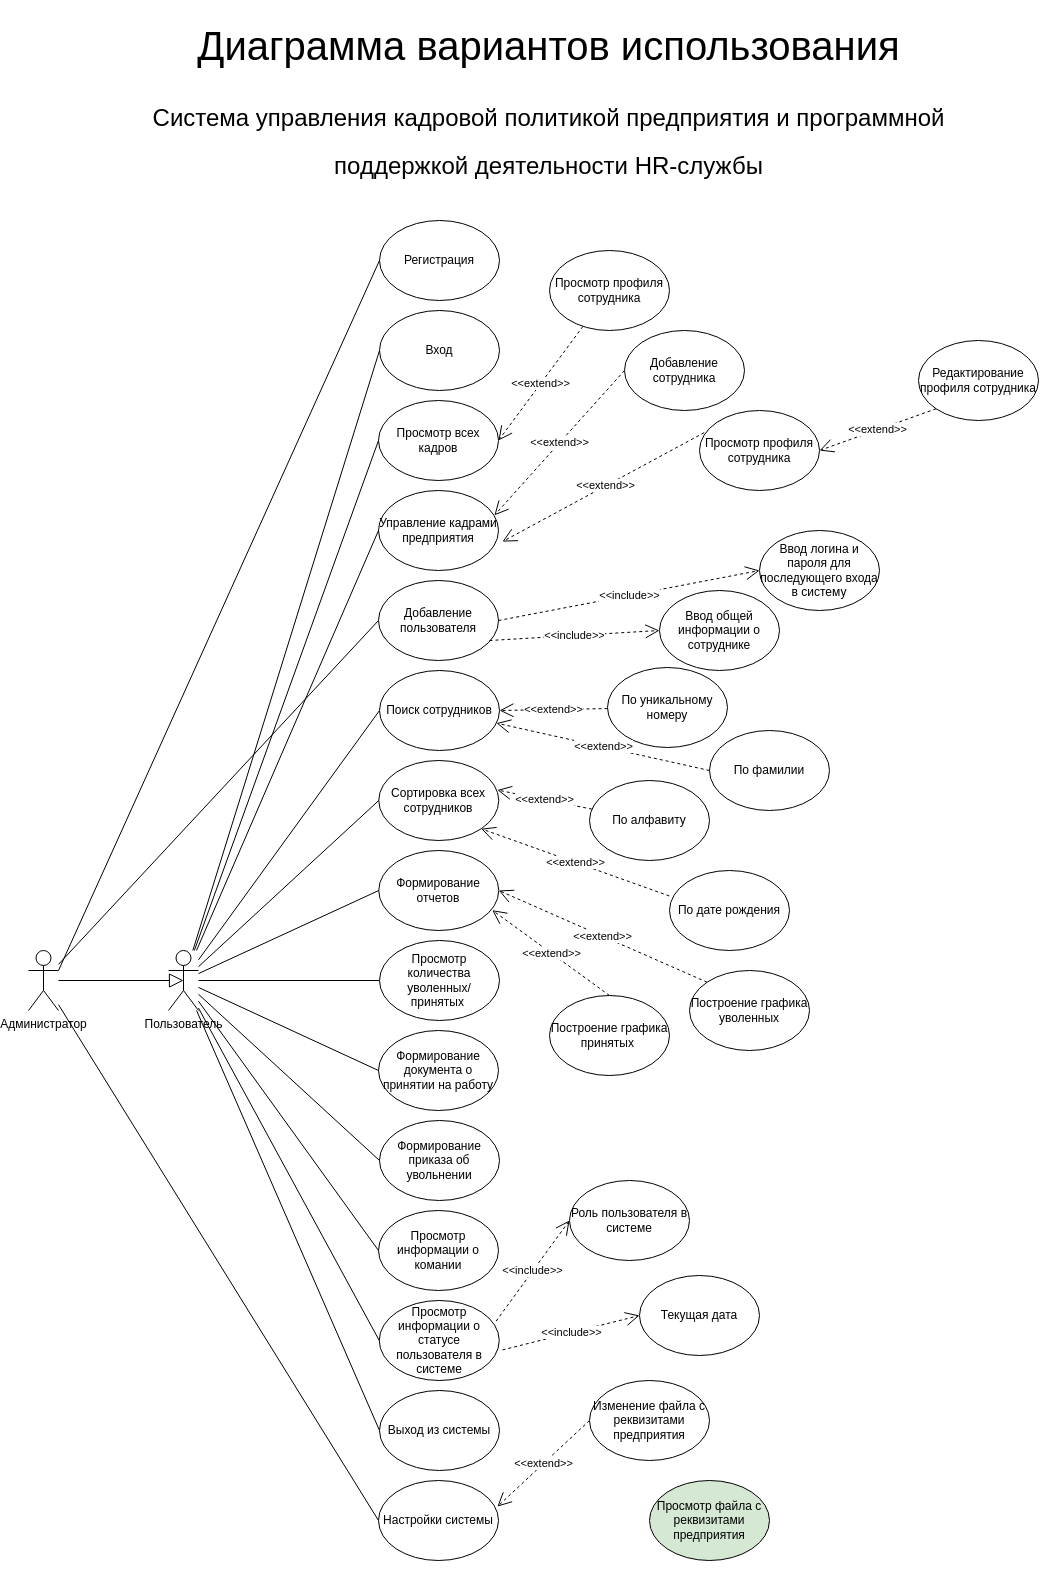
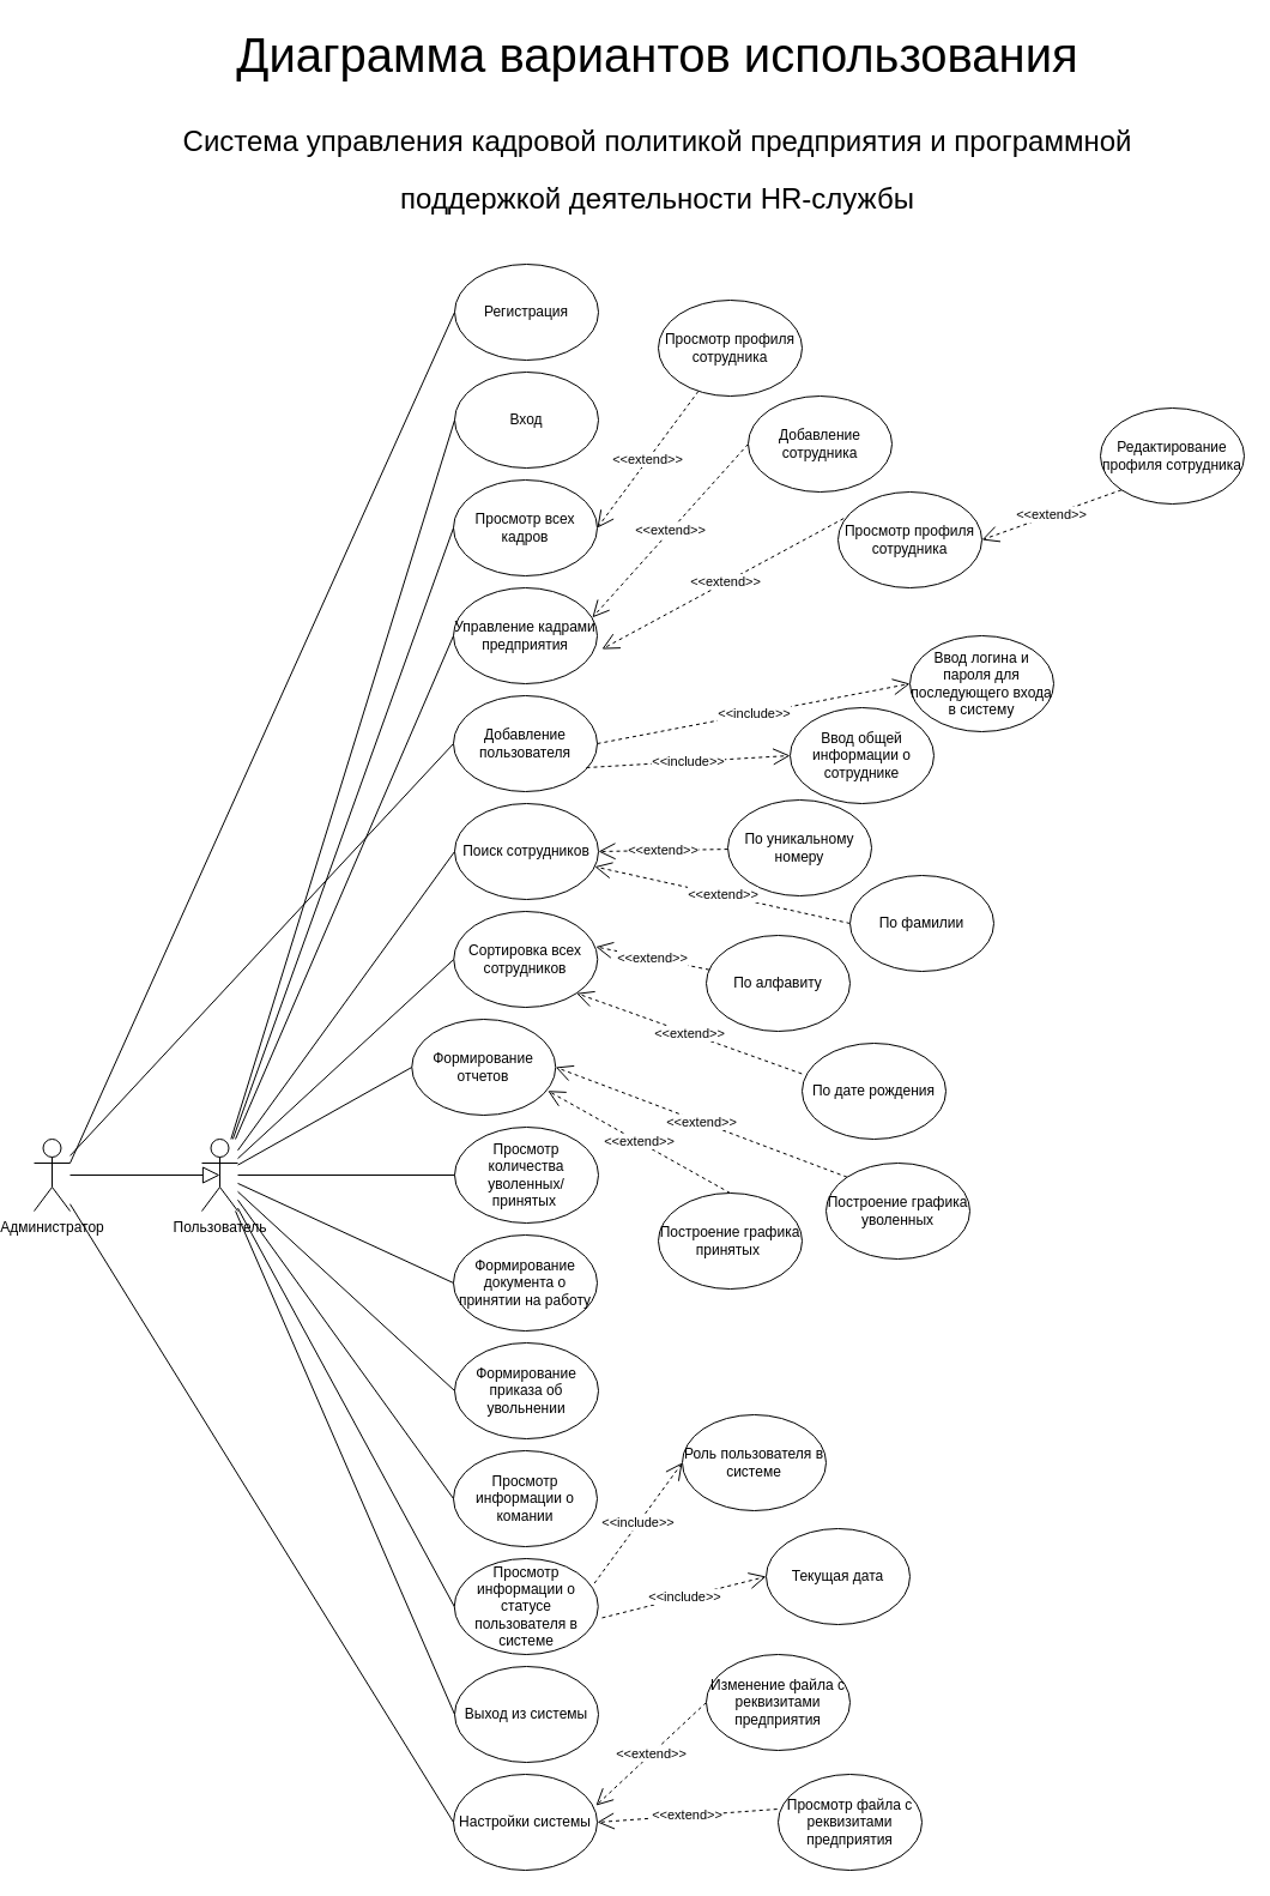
  <mxCell id="0" />
  <mxCell id="1" parent="0" />
  <mxCell id="2" value="&lt;font style=&quot;font-size: 40px;&quot;&gt;Диаграмма вариантов использования&lt;/font&gt;" style="text;html=1;align=center;verticalAlign=middle;resizable=0;points=[];autosize=1;fontSize=40;" parent="1" vertex="1"><mxGeometry x="180" y="20" width="720" height="50" as="geometry" /></mxCell>
  <mxCell id="3" value="Управление кадрами предприятия" style="ellipse;whiteSpace=wrap;html=1;" parent="1" vertex="1"><mxGeometry x="370" y="490" width="120" height="80" as="geometry" /></mxCell>
  <mxCell id="4" value="&amp;lt;&amp;lt;extend&amp;gt;&amp;gt;" style="edgeStyle=none;rounded=0;orthogonalLoop=1;jettySize=auto;html=1;exitX=0;exitY=0;exitDx=0;exitDy=0;entryX=1;entryY=0.5;entryDx=0;entryDy=0;endArrow=open;endFill=0;endSize=12;dashed=1;" parent="1" source="5" target="39" edge="1"><mxGeometry relative="1" as="geometry" /></mxCell>
  <mxCell id="5" value="Построение графика уволенных" style="ellipse;whiteSpace=wrap;html=1;" parent="1" vertex="1"><mxGeometry x="681" y="970" width="120" height="80" as="geometry" /></mxCell>
  <mxCell id="6" value="Настройки системы" style="ellipse;whiteSpace=wrap;html=1;" parent="1" vertex="1"><mxGeometry x="370" y="1480" width="120" height="80" as="geometry" /></mxCell>
  <mxCell id="7" value="Выход из системы" style="ellipse;whiteSpace=wrap;html=1;" parent="1" vertex="1"><mxGeometry x="371" y="1390" width="120" height="80" as="geometry" /></mxCell>
  <mxCell id="8" value="Просмотр количества уволенных/принятых&amp;nbsp;" style="ellipse;whiteSpace=wrap;html=1;" parent="1" vertex="1"><mxGeometry x="371" y="940" width="120" height="80" as="geometry" /></mxCell>
  <mxCell id="9" value="Добавление пользователя" style="ellipse;whiteSpace=wrap;html=1;" parent="1" vertex="1"><mxGeometry x="370" y="580" width="120" height="80" as="geometry" /></mxCell>
  <mxCell id="10" value="Формирование документа о принятии на работу" style="ellipse;whiteSpace=wrap;html=1;" parent="1" vertex="1"><mxGeometry x="370" y="1030" width="120" height="80" as="geometry" /></mxCell>
  <mxCell id="11" value="Формирование приказа об увольнении" style="ellipse;whiteSpace=wrap;html=1;" parent="1" vertex="1"><mxGeometry x="371" y="1120" width="120" height="80" as="geometry" /></mxCell>
  <mxCell id="12" value="&amp;lt;&amp;lt;extend&amp;gt;&amp;gt;" style="edgeStyle=none;rounded=0;orthogonalLoop=1;jettySize=auto;html=1;exitX=0;exitY=0.5;exitDx=0;exitDy=0;entryX=0.991;entryY=0.326;entryDx=0;entryDy=0;endArrow=open;endFill=0;endSize=12;entryPerimeter=0;dashed=1;" parent="1" source="13" target="6" edge="1"><mxGeometry relative="1" as="geometry" /></mxCell>
  <mxCell id="13" value="Изменение файла с реквизитами предприятия" style="ellipse;whiteSpace=wrap;html=1;" parent="1" vertex="1"><mxGeometry x="581" y="1380" width="120" height="80" as="geometry" /></mxCell>
  <mxCell id="14" value="Вход" style="ellipse;whiteSpace=wrap;html=1;" parent="1" vertex="1"><mxGeometry x="371" y="310" width="120" height="80" as="geometry" /></mxCell>
  <mxCell id="15" value="Регистрация" style="ellipse;whiteSpace=wrap;html=1;" parent="1" vertex="1"><mxGeometry x="371" y="220" width="120" height="80" as="geometry" /></mxCell>
  <mxCell id="16" value="&amp;lt;&amp;lt;include&amp;gt;&amp;gt;" style="edgeStyle=none;rounded=0;orthogonalLoop=1;jettySize=auto;html=1;exitX=1.027;exitY=0.618;exitDx=0;exitDy=0;entryX=0;entryY=0.5;entryDx=0;entryDy=0;endArrow=open;endFill=0;endSize=12;exitPerimeter=0;dashed=1;" parent="1" source="18" target="49" edge="1"><mxGeometry relative="1" as="geometry" /></mxCell>
  <mxCell id="17" value="&amp;lt;&amp;lt;include&amp;gt;&amp;gt;" style="edgeStyle=none;rounded=0;orthogonalLoop=1;jettySize=auto;html=1;exitX=0.974;exitY=0.257;exitDx=0;exitDy=0;entryX=0;entryY=0.5;entryDx=0;entryDy=0;endArrow=open;endFill=0;endSize=12;exitPerimeter=0;dashed=1;" parent="1" source="18" target="48" edge="1"><mxGeometry relative="1" as="geometry" /></mxCell>
  <mxCell id="18" value="Просмотр информации о статусе пользователя в системе" style="ellipse;whiteSpace=wrap;html=1;" parent="1" vertex="1"><mxGeometry x="370.75" y="1300" width="120" height="80" as="geometry" /></mxCell>
  <mxCell id="19" value="Просмотр информации о комании" style="ellipse;whiteSpace=wrap;html=1;" parent="1" vertex="1"><mxGeometry x="370" y="1210" width="120" height="80" as="geometry" /></mxCell>
  <mxCell id="20" value="Поиск сотрудников" style="ellipse;whiteSpace=wrap;html=1;" parent="1" vertex="1"><mxGeometry x="371" y="670" width="120" height="80" as="geometry" /></mxCell>
  <mxCell id="21" value="Сортировка всех сотрудников" style="ellipse;whiteSpace=wrap;html=1;" parent="1" vertex="1"><mxGeometry x="370.25" y="760" width="120" height="80" as="geometry" /></mxCell>
  <mxCell id="22" value="Просмотр всех кадров" style="ellipse;whiteSpace=wrap;html=1;" parent="1" vertex="1"><mxGeometry x="370" y="400" width="120" height="80" as="geometry" /></mxCell>
  <mxCell id="23" value="&amp;lt;&amp;lt;extend&amp;gt;&amp;gt;" style="edgeStyle=none;rounded=0;orthogonalLoop=1;jettySize=auto;html=1;exitX=0;exitY=0.5;exitDx=0;exitDy=0;entryX=0.966;entryY=0.31;entryDx=0;entryDy=0;entryPerimeter=0;endArrow=open;endFill=0;endSize=12;dashed=1;" parent="1" source="24" target="3" edge="1"><mxGeometry relative="1" as="geometry" /></mxCell>
  <mxCell id="24" value="Добавление сотрудника" style="ellipse;whiteSpace=wrap;html=1;" parent="1" vertex="1"><mxGeometry x="616" y="330" width="120" height="80" as="geometry" /></mxCell>
  <mxCell id="25" value="&amp;lt;&amp;lt;extend&amp;gt;&amp;gt;" style="edgeStyle=none;rounded=0;orthogonalLoop=1;jettySize=auto;html=1;exitX=0.083;exitY=0.241;exitDx=0;exitDy=0;entryX=1.033;entryY=0.639;entryDx=0;entryDy=0;endArrow=open;endFill=0;endSize=12;entryPerimeter=0;exitPerimeter=0;dashed=1;" parent="1" source="26" target="3" edge="1"><mxGeometry relative="1" as="geometry" /></mxCell>
  <mxCell id="26" value="Просмотр профиля сотрудника" style="ellipse;whiteSpace=wrap;html=1;" parent="1" vertex="1"><mxGeometry x="691" y="410" width="120" height="80" as="geometry" /></mxCell>
  <mxCell id="27" value="&amp;lt;&amp;lt;extend&amp;gt;&amp;gt;" style="edgeStyle=none;rounded=0;orthogonalLoop=1;jettySize=auto;html=1;entryX=1;entryY=0.5;entryDx=0;entryDy=0;endArrow=open;endFill=0;endSize=12;dashed=1;" parent="1" source="28" target="20" edge="1"><mxGeometry relative="1" as="geometry" /></mxCell>
  <mxCell id="28" value="По уникальному номеру" style="ellipse;whiteSpace=wrap;html=1;" parent="1" vertex="1"><mxGeometry x="599" y="667" width="120" height="80" as="geometry" /></mxCell>
  <mxCell id="29" value="&amp;lt;&amp;lt;extend&amp;gt;&amp;gt;" style="edgeStyle=none;rounded=0;orthogonalLoop=1;jettySize=auto;html=1;exitX=0;exitY=0.5;exitDx=0;exitDy=0;endArrow=open;endFill=0;endSize=12;dashed=1;" parent="1" source="30" target="20" edge="1"><mxGeometry relative="1" as="geometry" /></mxCell>
  <mxCell id="30" value="По фамилии" style="ellipse;whiteSpace=wrap;html=1;" parent="1" vertex="1"><mxGeometry x="701" y="730" width="120" height="80" as="geometry" /></mxCell>
  <mxCell id="31" value="&amp;lt;&amp;lt;extend&amp;gt;&amp;gt;" style="edgeStyle=none;rounded=0;orthogonalLoop=1;jettySize=auto;html=1;entryX=1;entryY=0.5;entryDx=0;entryDy=0;endArrow=open;endFill=0;endSize=12;dashed=1;" parent="1" source="32" target="22" edge="1"><mxGeometry relative="1" as="geometry"><mxPoint x="419.5" y="550" as="sourcePoint" /></mxGeometry></mxCell>
  <mxCell id="32" value="Просмотр профиля сотрудника" style="ellipse;whiteSpace=wrap;html=1;" parent="1" vertex="1"><mxGeometry x="541" y="250" width="120" height="80" as="geometry" /></mxCell>
  <mxCell id="33" value="&amp;lt;&amp;lt;extend&amp;gt;&amp;gt;" style="edgeStyle=none;rounded=0;orthogonalLoop=1;jettySize=auto;html=1;exitX=-0.002;exitY=0.318;exitDx=0;exitDy=0;entryX=1;entryY=1;entryDx=0;entryDy=0;endArrow=open;endFill=0;endSize=12;exitPerimeter=0;dashed=1;" parent="1" source="34" target="21" edge="1"><mxGeometry relative="1" as="geometry" /></mxCell>
  <mxCell id="34" value="По дате рождения" style="ellipse;whiteSpace=wrap;html=1;" parent="1" vertex="1"><mxGeometry x="661" y="870" width="120" height="80" as="geometry" /></mxCell>
  <mxCell id="35" value="&amp;lt;&amp;lt;extend&amp;gt;&amp;gt;" style="edgeStyle=none;rounded=0;orthogonalLoop=1;jettySize=auto;html=1;entryX=0.988;entryY=0.369;entryDx=0;entryDy=0;endArrow=open;endFill=0;endSize=12;entryPerimeter=0;dashed=1;" parent="1" source="36" target="21" edge="1"><mxGeometry relative="1" as="geometry" /></mxCell>
  <mxCell id="36" value="По алфавиту" style="ellipse;whiteSpace=wrap;html=1;" parent="1" vertex="1"><mxGeometry x="581" y="780" width="120" height="80" as="geometry" /></mxCell>
  <mxCell id="37" value="&amp;lt;&amp;lt;extend&amp;gt;&amp;gt;" style="edgeStyle=none;rounded=0;orthogonalLoop=1;jettySize=auto;html=1;exitX=0.5;exitY=0;exitDx=0;exitDy=0;entryX=0.946;entryY=0.746;entryDx=0;entryDy=0;endArrow=open;endFill=0;endSize=12;entryPerimeter=0;dashed=1;" parent="1" source="38" target="39" edge="1"><mxGeometry relative="1" as="geometry" /></mxCell>
  <mxCell id="38" value="Построение графика принятых&amp;nbsp;" style="ellipse;whiteSpace=wrap;html=1;" parent="1" vertex="1"><mxGeometry x="541" y="995" width="120" height="80" as="geometry" /></mxCell>
- <mxCell id="39" value="Формирование отчетов" style="ellipse;whiteSpace=wrap;html=1;" parent="1" vertex="1"><mxGeometry x="370.25" y="850" width="120" height="80" as="geometry" /></mxCell>
- <mxCell id="41" value="Просмотр файла с реквизитами предприятия" style="ellipse;whiteSpace=wrap;html=1;fillColor=#d5e8d4;" parent="1" vertex="1"><mxGeometry x="641" y="1480" width="120" height="80" as="geometry" /></mxCell>
+ <mxCell id="39" value="Формирование отчетов" style="ellipse;whiteSpace=wrap;html=1;" parent="1" vertex="1"><mxGeometry x="335.25" y="850" width="120" height="80" as="geometry" /></mxCell>
+ <mxCell id="40" value="&amp;lt;&amp;lt;extend&amp;gt;&amp;gt;" style="edgeStyle=none;rounded=0;orthogonalLoop=1;jettySize=auto;html=1;exitX=-0.007;exitY=0.363;exitDx=0;exitDy=0;endArrow=open;endFill=0;endSize=12;entryX=1;entryY=0.5;entryDx=0;entryDy=0;exitPerimeter=0;dashed=1;" parent="1" source="41" target="6" edge="1"><mxGeometry relative="1" as="geometry" /></mxCell>
+ <mxCell id="41" value="Просмотр файла с реквизитами предприятия" style="ellipse;whiteSpace=wrap;html=1;" parent="1" vertex="1"><mxGeometry x="641" y="1480" width="120" height="80" as="geometry" /></mxCell>
  <mxCell id="42" value="&amp;lt;&amp;lt;extend&amp;gt;&amp;gt;" style="edgeStyle=none;rounded=0;orthogonalLoop=1;jettySize=auto;html=1;exitX=0;exitY=1;exitDx=0;exitDy=0;entryX=1;entryY=0.5;entryDx=0;entryDy=0;endArrow=open;endFill=0;endSize=12;dashed=1;" parent="1" source="43" target="26" edge="1"><mxGeometry relative="1" as="geometry" /></mxCell>
  <mxCell id="43" value="Редактирование профиля сотрудника" style="ellipse;whiteSpace=wrap;html=1;" parent="1" vertex="1"><mxGeometry x="910" y="340" width="120" height="80" as="geometry" /></mxCell>
  <mxCell id="44" value="&amp;lt;&amp;lt;include&amp;gt;&amp;gt;" style="edgeStyle=none;rounded=0;orthogonalLoop=1;jettySize=auto;html=1;exitX=1;exitY=0.5;exitDx=0;exitDy=0;entryX=0;entryY=0.5;entryDx=0;entryDy=0;endArrow=open;endFill=0;endSize=12;dashed=1;" parent="1" source="9" target="45" edge="1"><mxGeometry relative="1" as="geometry" /></mxCell>
  <mxCell id="45" value="Ввод логина и пароля для последующего входа в систему" style="ellipse;whiteSpace=wrap;html=1;" parent="1" vertex="1"><mxGeometry x="751" y="530" width="120" height="80" as="geometry" /></mxCell>
  <mxCell id="46" value="&amp;lt;&amp;lt;include&amp;gt;&amp;gt;" style="edgeStyle=none;rounded=0;orthogonalLoop=1;jettySize=auto;html=1;exitX=0.925;exitY=0.75;exitDx=0;exitDy=0;entryX=0;entryY=0.5;entryDx=0;entryDy=0;endArrow=open;endFill=0;endSize=12;dashed=1;exitPerimeter=0;" parent="1" source="9" target="47" edge="1"><mxGeometry relative="1" as="geometry" /></mxCell>
  <mxCell id="47" value="Ввод общей информации о сотруднике" style="ellipse;whiteSpace=wrap;html=1;" parent="1" vertex="1"><mxGeometry x="651" y="590" width="120" height="80" as="geometry" /></mxCell>
  <mxCell id="48" value="Роль пользователя в системе" style="ellipse;whiteSpace=wrap;html=1;" parent="1" vertex="1"><mxGeometry x="561" y="1180" width="120" height="80" as="geometry" /></mxCell>
  <mxCell id="49" value="Текущая дата" style="ellipse;whiteSpace=wrap;html=1;" parent="1" vertex="1"><mxGeometry x="631" y="1275" width="120" height="80" as="geometry" /></mxCell>
  <mxCell id="50" style="edgeStyle=none;rounded=0;orthogonalLoop=1;jettySize=auto;html=1;entryX=0;entryY=0.5;entryDx=0;entryDy=0;endArrow=none;endFill=0;endSize=12;" parent="1" source="62" target="14" edge="1"><mxGeometry relative="1" as="geometry" /></mxCell>
  <mxCell id="51" style="edgeStyle=none;rounded=0;orthogonalLoop=1;jettySize=auto;html=1;entryX=0;entryY=0.5;entryDx=0;entryDy=0;endArrow=none;endFill=0;endSize=12;" parent="1" source="62" target="22" edge="1"><mxGeometry relative="1" as="geometry" /></mxCell>
  <mxCell id="52" style="edgeStyle=none;rounded=0;orthogonalLoop=1;jettySize=auto;html=1;entryX=0;entryY=0.5;entryDx=0;entryDy=0;endArrow=none;endFill=0;endSize=12;" parent="1" source="62" target="3" edge="1"><mxGeometry relative="1" as="geometry" /></mxCell>
  <mxCell id="53" style="edgeStyle=none;rounded=0;orthogonalLoop=1;jettySize=auto;html=1;entryX=0;entryY=0.5;entryDx=0;entryDy=0;endArrow=none;endFill=0;endSize=12;" parent="1" source="62" target="20" edge="1"><mxGeometry relative="1" as="geometry" /></mxCell>
  <mxCell id="54" style="edgeStyle=none;rounded=0;orthogonalLoop=1;jettySize=auto;html=1;entryX=0;entryY=0.5;entryDx=0;entryDy=0;endArrow=none;endFill=0;endSize=12;" parent="1" source="62" target="21" edge="1"><mxGeometry relative="1" as="geometry" /></mxCell>
  <mxCell id="55" style="edgeStyle=none;rounded=0;orthogonalLoop=1;jettySize=auto;html=1;entryX=0;entryY=0.5;entryDx=0;entryDy=0;endArrow=none;endFill=0;endSize=12;" parent="1" source="62" target="39" edge="1"><mxGeometry relative="1" as="geometry" /></mxCell>
  <mxCell id="56" style="edgeStyle=none;rounded=0;orthogonalLoop=1;jettySize=auto;html=1;entryX=0;entryY=0.5;entryDx=0;entryDy=0;endArrow=none;endFill=0;endSize=12;" parent="1" source="62" target="8" edge="1"><mxGeometry relative="1" as="geometry" /></mxCell>
  <mxCell id="57" style="edgeStyle=none;rounded=0;orthogonalLoop=1;jettySize=auto;html=1;entryX=0;entryY=0.5;entryDx=0;entryDy=0;endArrow=none;endFill=0;endSize=12;" parent="1" source="62" target="10" edge="1"><mxGeometry relative="1" as="geometry" /></mxCell>
  <mxCell id="58" style="edgeStyle=none;rounded=0;orthogonalLoop=1;jettySize=auto;html=1;entryX=0;entryY=0.5;entryDx=0;entryDy=0;endArrow=none;endFill=0;endSize=12;" parent="1" source="62" target="11" edge="1"><mxGeometry relative="1" as="geometry" /></mxCell>
  <mxCell id="59" style="edgeStyle=none;rounded=0;orthogonalLoop=1;jettySize=auto;html=1;entryX=0;entryY=0.5;entryDx=0;entryDy=0;endArrow=none;endFill=0;endSize=12;" parent="1" source="62" target="19" edge="1"><mxGeometry relative="1" as="geometry" /></mxCell>
  <mxCell id="60" style="edgeStyle=none;rounded=0;orthogonalLoop=1;jettySize=auto;html=1;entryX=0;entryY=0.5;entryDx=0;entryDy=0;endArrow=none;endFill=0;endSize=12;" parent="1" source="62" target="18" edge="1"><mxGeometry relative="1" as="geometry" /></mxCell>
  <mxCell id="61" style="edgeStyle=none;rounded=0;orthogonalLoop=1;jettySize=auto;html=1;entryX=0;entryY=0.5;entryDx=0;entryDy=0;endArrow=none;endFill=0;endSize=12;" parent="1" source="62" target="7" edge="1"><mxGeometry relative="1" as="geometry" /></mxCell>
  <mxCell id="62" value="Пользователь" style="shape=umlActor;verticalLabelPosition=bottom;verticalAlign=top;html=1;outlineConnect=0;" parent="1" vertex="1"><mxGeometry x="160" y="950" width="30" height="60" as="geometry" /></mxCell>
  <mxCell id="63" style="edgeStyle=none;rounded=0;orthogonalLoop=1;jettySize=auto;html=1;entryX=0.5;entryY=0.5;entryDx=0;entryDy=0;entryPerimeter=0;endArrow=block;endFill=0;endSize=12;" parent="1" source="67" target="62" edge="1"><mxGeometry relative="1" as="geometry" /></mxCell>
  <mxCell id="64" style="edgeStyle=none;rounded=0;orthogonalLoop=1;jettySize=auto;html=1;exitX=1;exitY=0.333;exitDx=0;exitDy=0;exitPerimeter=0;entryX=0;entryY=0.5;entryDx=0;entryDy=0;endArrow=none;endFill=0;endSize=12;" parent="1" source="67" target="15" edge="1"><mxGeometry relative="1" as="geometry" /></mxCell>
  <mxCell id="65" style="edgeStyle=none;rounded=0;orthogonalLoop=1;jettySize=auto;html=1;entryX=0;entryY=0.5;entryDx=0;entryDy=0;endArrow=none;endFill=0;endSize=12;" parent="1" source="67" target="9" edge="1"><mxGeometry relative="1" as="geometry" /></mxCell>
  <mxCell id="66" style="edgeStyle=none;rounded=0;orthogonalLoop=1;jettySize=auto;html=1;entryX=0;entryY=0.5;entryDx=0;entryDy=0;endArrow=none;endFill=0;endSize=12;" parent="1" source="67" target="6" edge="1"><mxGeometry relative="1" as="geometry" /></mxCell>
  <mxCell id="67" value="Администратор" style="shape=umlActor;verticalLabelPosition=bottom;verticalAlign=top;html=1;outlineConnect=0;" parent="1" vertex="1"><mxGeometry x="20" y="950" width="30" height="60" as="geometry" /></mxCell>
  <mxCell id="68" value="&lt;font style=&quot;font-size: 24px&quot;&gt;Система управления кадровой политикой предприятия и программной поддержкой деятельности HR-службы&lt;/font&gt;" style="text;html=1;strokeColor=none;fillColor=none;align=center;verticalAlign=middle;whiteSpace=wrap;rounded=0;fontSize=40;" vertex="1" parent="1"><mxGeometry x="142.5" y="70" width="795" height="130" as="geometry" /></mxCell>
